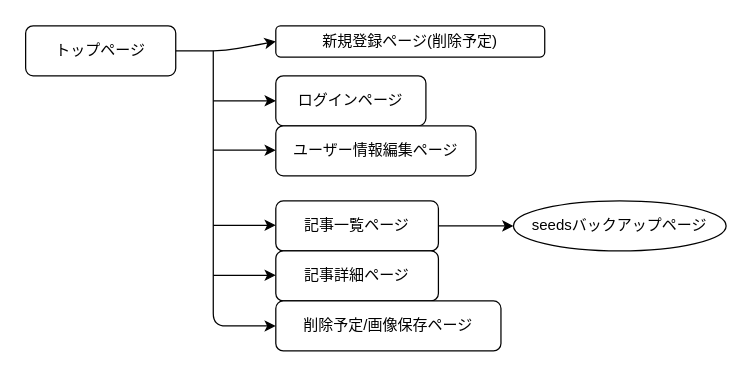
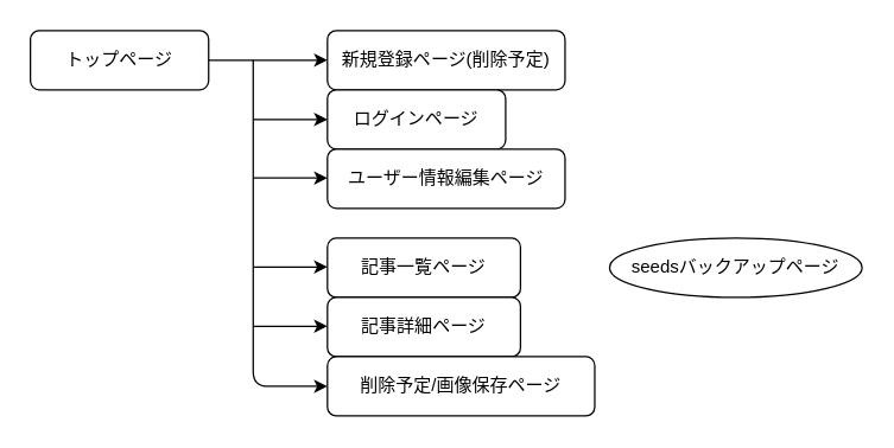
  <mxCell id="0" />
  <mxCell id="1" parent="0" />
  <mxCell id="2" style="edgeStyle=none;html=1;exitX=1;exitY=0.5;exitDx=0;exitDy=0;entryX=0;entryY=0.5;entryDx=0;entryDy=0;" parent="1" source="4" target="5" edge="1"><mxGeometry relative="1" as="geometry"><Array as="points"><mxPoint x="180" y="40" /></Array></mxGeometry></mxCell>
  <mxCell id="3" style="edgeStyle=none;html=1;entryX=0;entryY=0.5;entryDx=0;entryDy=0;" parent="1" target="12" edge="1"><mxGeometry relative="1" as="geometry"><mxPoint x="170" y="40" as="sourcePoint" /><Array as="points"><mxPoint x="170" y="260" /></Array></mxGeometry></mxCell>
  <mxCell id="4" value="トップページ" style="rounded=1;whiteSpace=wrap;html=1;" parent="1" vertex="1"><mxGeometry x="20" y="20" width="120" height="40" as="geometry" /></mxCell>
- <mxCell id="5" value="新規登録ページ(削除予定)" style="rounded=1;whiteSpace=wrap;html=1;" parent="1" vertex="1"><mxGeometry x="220" y="20" width="215" height="25" as="geometry" /></mxCell>
+ <mxCell id="5" value="新規登録ページ(削除予定)" style="rounded=1;whiteSpace=wrap;html=1;" parent="1" vertex="1"><mxGeometry x="220" y="20" width="160" height="40" as="geometry" /></mxCell>
  <mxCell id="6" style="edgeStyle=none;html=1;entryX=0;entryY=0.5;entryDx=0;entryDy=0;" parent="1" target="7" edge="1"><mxGeometry relative="1" as="geometry"><mxPoint x="170" y="80" as="targetPoint" /><mxPoint x="170" y="80" as="sourcePoint" /></mxGeometry></mxCell>
  <mxCell id="7" value="ログインページ" style="rounded=1;whiteSpace=wrap;html=1;" parent="1" vertex="1"><mxGeometry x="220" y="60" width="120" height="40" as="geometry" /></mxCell>
  <mxCell id="8" value="ユーザー情報編集ページ" style="rounded=1;whiteSpace=wrap;html=1;" parent="1" vertex="1"><mxGeometry x="220" y="100" width="160" height="40" as="geometry" /></mxCell>
- <mxCell id="9" style="edgeStyle=none;html=1;exitX=1;exitY=0.5;exitDx=0;exitDy=0;" parent="1" source="10" target="13" edge="1"><mxGeometry relative="1" as="geometry" /></mxCell>
+ <mxCell id="9" style="edgeStyle=none;html=1;exitX=1;exitY=0.5;exitDx=0;exitDy=0;" parent="1" source="10" target="11" edge="1"><mxGeometry relative="1" as="geometry" /></mxCell>
  <mxCell id="10" value="記事一覧ページ" style="rounded=1;whiteSpace=wrap;html=1;" parent="1" vertex="1"><mxGeometry x="220" y="160" width="130" height="40" as="geometry" /></mxCell>
  <mxCell id="11" value="記事詳細ページ" style="rounded=1;whiteSpace=wrap;html=1;" parent="1" vertex="1"><mxGeometry x="220" y="200" width="130" height="40" as="geometry" /></mxCell>
  <mxCell id="12" value="削除予定/画像保存ページ" style="rounded=1;whiteSpace=wrap;html=1;" parent="1" vertex="1"><mxGeometry x="220" y="240" width="180" height="40" as="geometry" /></mxCell>
  <mxCell id="13" value="seedsバックアップページ" style="ellipse;whiteSpace=wrap;html=1;" parent="1" vertex="1"><mxGeometry x="410" y="160" width="170" height="40" as="geometry" /></mxCell>
  <mxCell id="14" style="edgeStyle=none;html=1;entryX=0;entryY=0.5;entryDx=0;entryDy=0;" parent="1" edge="1"><mxGeometry relative="1" as="geometry"><mxPoint x="220" y="119.5" as="targetPoint" /><mxPoint x="170" y="119.5" as="sourcePoint" /><Array as="points" /></mxGeometry></mxCell>
  <mxCell id="15" style="edgeStyle=none;html=1;entryX=0;entryY=0.5;entryDx=0;entryDy=0;" parent="1" edge="1"><mxGeometry relative="1" as="geometry"><mxPoint x="220" y="179.5" as="targetPoint" /><mxPoint x="170" y="179.5" as="sourcePoint" /><Array as="points" /></mxGeometry></mxCell>
  <mxCell id="16" style="edgeStyle=none;html=1;entryX=0;entryY=0.5;entryDx=0;entryDy=0;" parent="1" edge="1"><mxGeometry relative="1" as="geometry"><mxPoint x="220" y="219.5" as="targetPoint" /><mxPoint x="170" y="219.5" as="sourcePoint" /><Array as="points" /></mxGeometry></mxCell>
